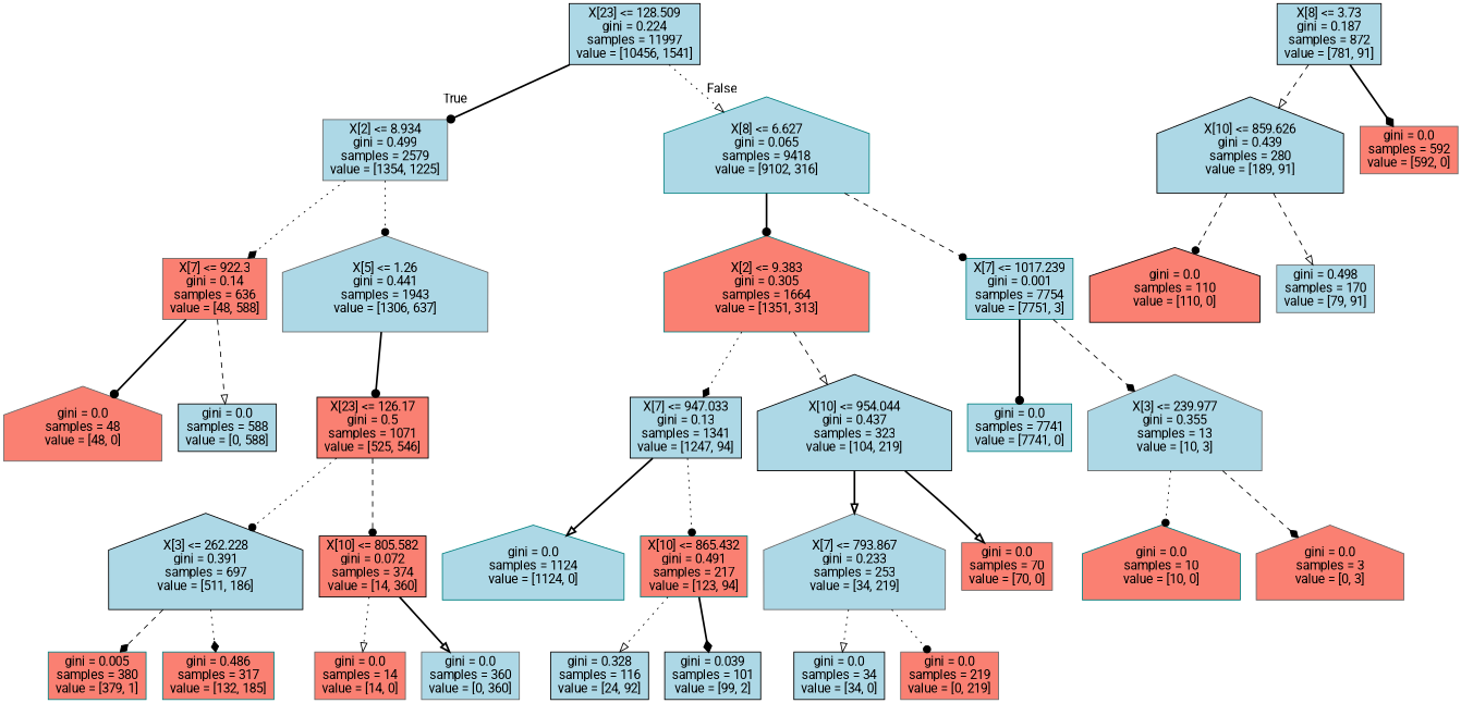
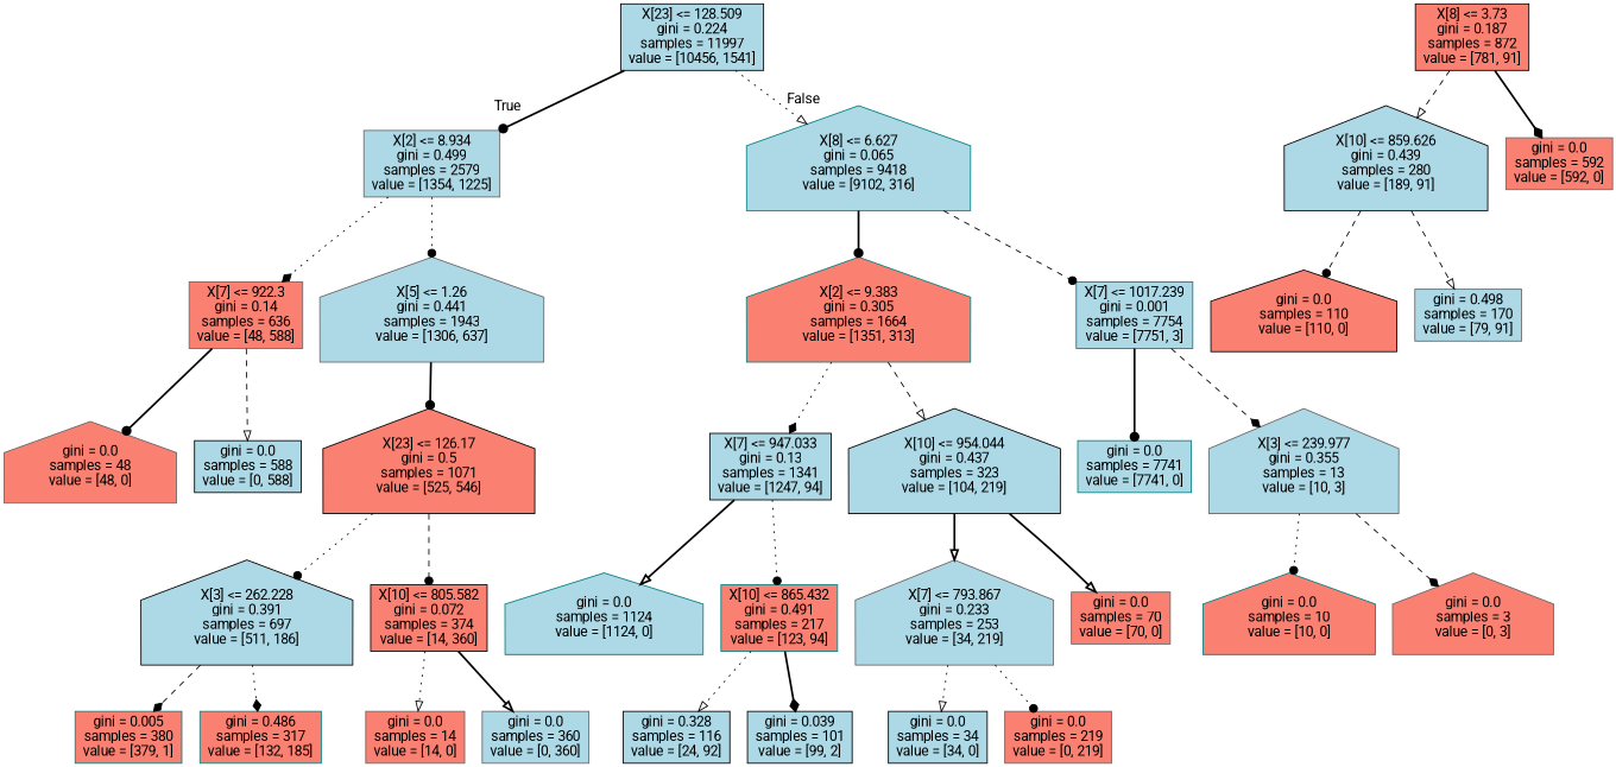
  digraph {
    fontname=Roboto
    node [color=black fillcolor=lightblue fontname=Roboto shape=box style=filled]
    edge [arrowhead=dot fontname=Roboto style=dotted]
    n1 [label="X[23] <= 128.509\ngini = 0.224\nsamples = 11997\nvalue = [10456, 1541]"]
    n2 [color=gray40 label="X[2] <= 8.934\ngini = 0.499\nsamples = 2579\nvalue = [1354, 1225]"]
    n3 [color=teal label="X[8] <= 6.627\ngini = 0.065\nsamples = 9418\nvalue = [9102, 316]" shape=house]
    n4 [color=gray40 fillcolor=salmon label="X[7] <= 922.3\ngini = 0.14\nsamples = 636\nvalue = [48, 588]"]
    n5 [color=gray40 label="X[5] <= 1.26\ngini = 0.441\nsamples = 1943\nvalue = [1306, 637]" shape=house]
    n6 [color=teal fillcolor=salmon label="X[2] <= 9.383\ngini = 0.305\nsamples = 1664\nvalue = [1351, 313]" shape=house]
    n7 [color=teal label="X[7] <= 1017.239\ngini = 0.001\nsamples = 7754\nvalue = [7751, 3]"]
    n8 [color=gray40 fillcolor=salmon label="gini = 0.0\nsamples = 48\nvalue = [48, 0]" shape=house]
    n9 [label="gini = 0.0\nsamples = 588\nvalue = [0, 588]"]
-   n10 [fillcolor=salmon label="X[23] <= 126.17\ngini = 0.5\nsamples = 1071\nvalue = [525, 546]"]
+   n10 [fillcolor=salmon label="X[23] <= 126.17\ngini = 0.5\nsamples = 1071\nvalue = [525, 546]" shape=house]
    n11 [label="X[3] <= 262.228\ngini = 0.391\nsamples = 697\nvalue = [511, 186]" shape=house]
    n12 [fillcolor=salmon label="X[10] <= 805.582\ngini = 0.072\nsamples = 374\nvalue = [14, 360]"]
-   n13 [label="X[8] <= 3.73\ngini = 0.187\nsamples = 872\nvalue = [781, 91]"]
+   n13 [fillcolor=salmon label="X[8] <= 3.73\ngini = 0.187\nsamples = 872\nvalue = [781, 91]"]
    n14 [label="X[10] <= 859.626\ngini = 0.439\nsamples = 280\nvalue = [189, 91]" shape=house]
    n15 [color=gray40 fillcolor=salmon label="gini = 0.0\nsamples = 592\nvalue = [592, 0]"]
    n16 [color=teal fillcolor=salmon label="gini = 0.005\nsamples = 380\nvalue = [379, 1]"]
    n17 [color=teal fillcolor=salmon label="gini = 0.486\nsamples = 317\nvalue = [132, 185]"]
    n18 [color=gray40 fillcolor=salmon label="gini = 0.0\nsamples = 14\nvalue = [14, 0]"]
    n19 [color=gray40 label="gini = 0.0\nsamples = 360\nvalue = [0, 360]"]
    n20 [fillcolor=salmon label="gini = 0.0\nsamples = 110\nvalue = [110, 0]" shape=house]
    n21 [color=gray40 label="gini = 0.498\nsamples = 170\nvalue = [79, 91]"]
    n22 [label="X[7] <= 947.033\ngini = 0.13\nsamples = 1341\nvalue = [1247, 94]"]
    n23 [label="X[10] <= 954.044\ngini = 0.437\nsamples = 323\nvalue = [104, 219]" shape=house]
    n24 [color=teal label="gini = 0.0\nsamples = 7741\nvalue = [7741, 0]"]
    n25 [color=gray40 label="X[3] <= 239.977\ngini = 0.355\nsamples = 13\nvalue = [10, 3]" shape=house]
    n26 [color=teal label="gini = 0.0\nsamples = 1124\nvalue = [1124, 0]" shape=house]
    n27 [color=teal fillcolor=salmon label="X[10] <= 865.432\ngini = 0.491\nsamples = 217\nvalue = [123, 94]"]
    n28 [color=gray40 label="X[7] <= 793.867\ngini = 0.233\nsamples = 253\nvalue = [34, 219]" shape=house]
    n29 [color=gray40 fillcolor=salmon label="gini = 0.0\nsamples = 70\nvalue = [70, 0]"]
    n30 [label="gini = 0.328\nsamples = 116\nvalue = [24, 92]"]
    n31 [label="gini = 0.039\nsamples = 101\nvalue = [99, 2]"]
    n32 [label="gini = 0.0\nsamples = 34\nvalue = [34, 0]"]
    n33 [color=gray40 fillcolor=salmon label="gini = 0.0\nsamples = 219\nvalue = [0, 219]"]
    n34 [color=teal fillcolor=salmon label="gini = 0.0\nsamples = 10\nvalue = [10, 0]" shape=house]
    n35 [color=gray40 fillcolor=salmon label="gini = 0.0\nsamples = 3\nvalue = [0, 3]" shape=house]
    n1 -> n2 [headlabel=True labelangle=45 labeldistance=2.5 style=bold]
    n1 -> n3 [arrowhead=onormal headlabel=False labelangle=-45 labeldistance=2.5]
    n2 -> n4 [arrowhead=diamond]
    n2 -> n5
    n3 -> n6 [style=bold]
    n3 -> n7 [style=dashed]
    n4 -> n8 [style=bold]
    n4 -> n9 [arrowhead=onormal style=dashed]
    n5 -> n10 [style=bold]
    n6 -> n22 [arrowhead=diamond]
    n6 -> n23 [arrowhead=onormal style=dashed]
    n7 -> n24 [style=bold]
    n7 -> n25 [arrowhead=diamond style=dashed]
    n10 -> n11
    n10 -> n12 [style=dashed]
    n11 -> n16 [arrowhead=diamond style=dashed]
    n11 -> n17 [arrowhead=diamond]
    n12 -> n18 [arrowhead=onormal]
    n12 -> n19 [arrowhead=onormal style=bold]
    n13 -> n14 [arrowhead=onormal style=dashed]
    n13 -> n15 [arrowhead=diamond style=bold]
    n14 -> n20 [style=dashed]
    n14 -> n21 [arrowhead=onormal style=dashed]
    n22 -> n26 [arrowhead=onormal style=bold]
    n22 -> n27
    n23 -> n28 [arrowhead=onormal style=bold]
    n23 -> n29 [arrowhead=onormal style=bold]
    n25 -> n34
    n25 -> n35 [arrowhead=diamond style=dashed]
    n27 -> n30 [arrowhead=onormal]
    n27 -> n31 [arrowhead=diamond style=bold]
    n28 -> n32 [arrowhead=onormal]
    n28 -> n33
  }
